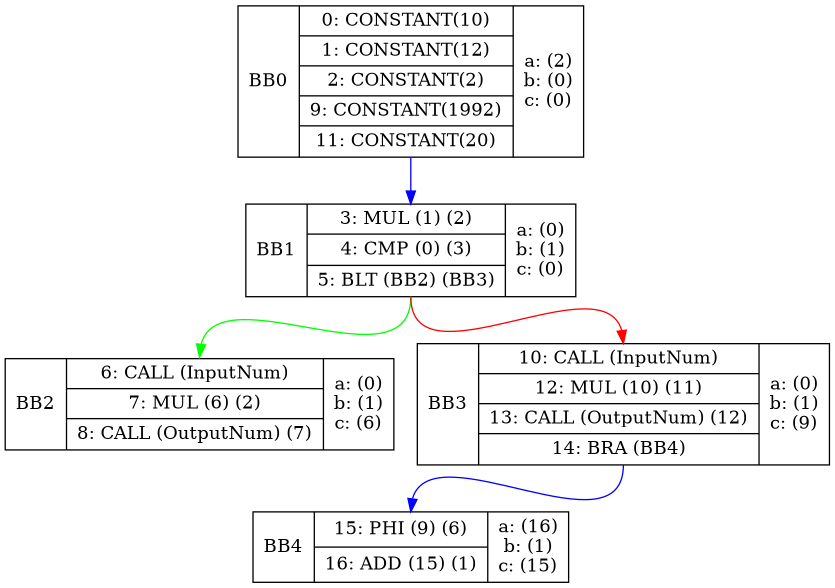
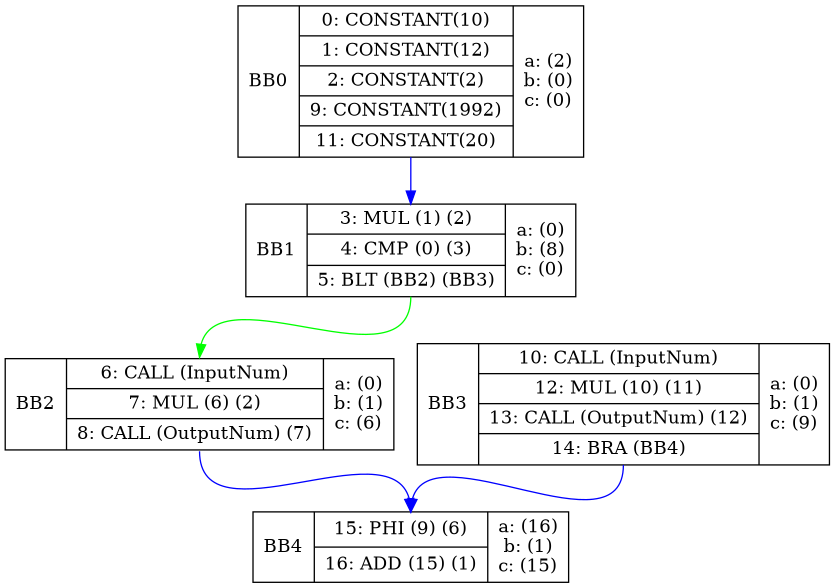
  digraph {
    node [shape=record]
    edge [color=blue headport=n tailport=s]
    n1 [label="<b>BB0 | {0: CONSTANT(10)|1: CONSTANT(12)|2: CONSTANT(2)|9: CONSTANT(1992)|11: CONSTANT(20)} | a: (2)\nb: (0)\nc: (0)\n"]
-   n2 [label="<b>BB1 | {3: MUL (1) (2)|4: CMP (0) (3)|5: BLT (BB2) (BB3)} | a: (0)\nb: (1)\nc: (0)\n"]
+   n2 [label="<b>BB1 | {3: MUL (1) (2)|4: CMP (0) (3)|5: BLT (BB2) (BB3)} | a: (0)\nb: (8)\nc: (0)\n"]
    n3 [label="<b>BB2 | {6: CALL (InputNum)|7: MUL (6) (2)|8: CALL (OutputNum) (7)} | a: (0)\nb: (1)\nc: (6)\n"]
    n4 [label="<b>BB3 | {10: CALL (InputNum)|12: MUL (10) (11)|13: CALL (OutputNum) (12)|14: BRA (BB4)} | a: (0)\nb: (1)\nc: (9)\n"]
    n5 [label="<b>BB4 | {15: PHI (9) (6)|16: ADD (15) (1)} | a: (16)\nb: (1)\nc: (15)\n"]
    n1 -> n2
    n2 -> n3 [color=green]
-   n2 -> n4 [color=red]
+   n3 -> n5
    n4 -> n5
  }
